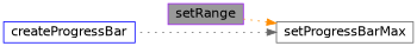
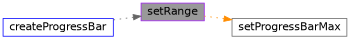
  digraph {
    rankdir=RL
    node [fillcolor=white fontname=Helvetica fontsize=14 shape=box style=filled]
    edge [dir=back fontname=Helvetica fontsize=14 labelfontname=Helvetica labelfontsize=14 style=dotted]
    n1 [color=purple fillcolor=grey60 fontcolor=black height=0.2 label=setRange width=0.4]
    n2 [color=blue height=0.2 label=createProgressBar width=0.4]
    n3 [color=gray40 height=0.2 label=setProgressBarMax width=0.4]
-   n3 -> n2 [color=gray40]
+   n1 -> n2 [color=gray40]
    n3 -> n1 [color=darkorange]
  }
